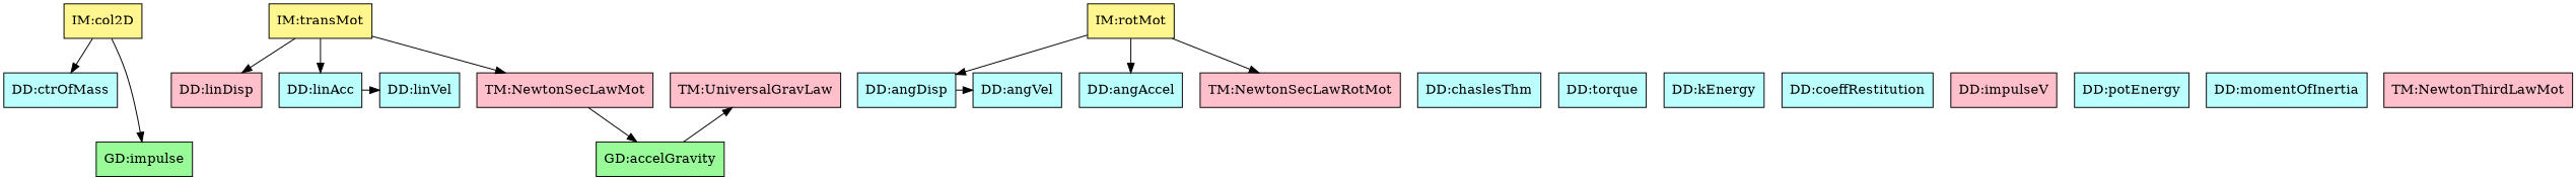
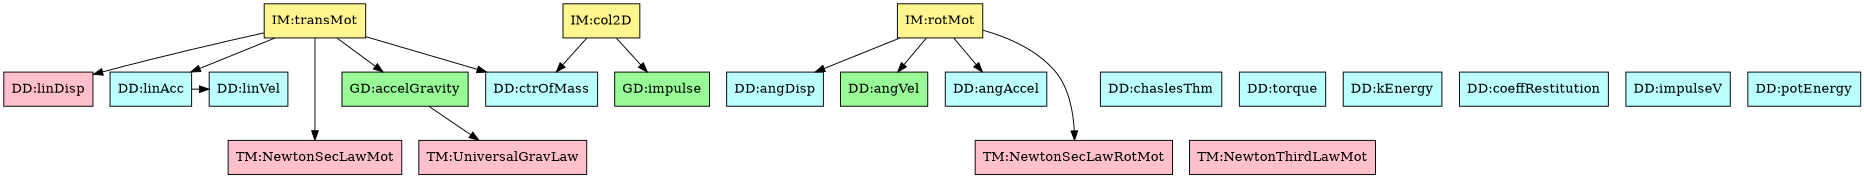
  digraph {
    node [color=black fillcolor=paleturquoise1 shape=box style=filled]
    n1 [label="DD:ctrOfMass"]
    n2 [fillcolor=pink label="DD:linDisp"]
    n3 [label="DD:linVel"]
    n4 [label="DD:linAcc"]
    n5 [label="DD:angDisp"]
-   n6 [label="DD:angVel"]
+   n6 [fillcolor=palegreen label="DD:angVel"]
    n7 [label="DD:angAccel"]
    n8 [label="DD:chaslesThm"]
    n9 [label="DD:torque"]
    n10 [label="DD:kEnergy"]
    n11 [label="DD:coeffRestitution"]
-   n12 [fillcolor=pink label="DD:impulseV"]
+   n12 [label="DD:impulseV"]
    n13 [label="DD:potEnergy"]
-   n14 [label="DD:momentOfInertia"]
    n15 [fillcolor=pink label="TM:UniversalGravLaw"]
    n16 [fillcolor=pink label="TM:NewtonSecLawMot"]
    n17 [fillcolor=pink label="TM:NewtonSecLawRotMot"]
    n18 [fillcolor=pink label="TM:NewtonThirdLawMot"]
    n19 [fillcolor=palegreen label="GD:accelGravity"]
    n20 [fillcolor=palegreen label="GD:impulse"]
    n21 [fillcolor=khaki1 label="IM:transMot"]
    n22 [fillcolor=khaki1 label="IM:rotMot"]
    n23 [fillcolor=khaki1 label="IM:col2D"]
    subgraph sub_1 {
      rank=same
      n1
      n2
      n3
      n4
      n5
      n6
      n7
      n8
      n9
      n10
      n11
      n12
      n13
-     n14
    }
    subgraph sub_2 {
      rank=same
      n15
      n16
      n17
      n18
    }
    subgraph sub_3 {
      rank=same
      n19
      n20
    }
    subgraph sub_4 {
      rank=same
      n21
      n22
      n23
    }
    n4 -> n3
    n19 -> n15
+   n21 -> n1
    n21 -> n2
    n21 -> n4
    n21 -> n16
-   n16 -> n19
+   n21 -> n19
    n22 -> n5
-   n5 -> n6
+   n22 -> n6
    n22 -> n7
    n22 -> n17
    n23 -> n1
    n23 -> n20
  }
